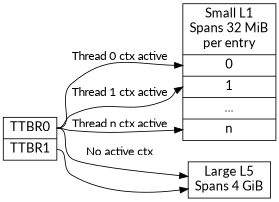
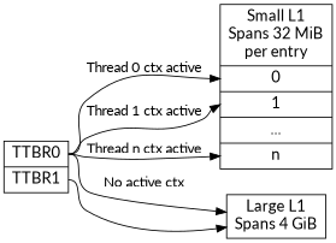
  digraph {
    rankdir=LR
    fontname=Lato
    node [fontsize=16 shape=record fontname=Lato]
    edge [tailport=f0 fontname=Lato]
    n1 [label="<f0> TTBR0 | <f1> TTBR1"]
-   n2 [label="<f0> Large L5\nSpans 4 GiB"]
+   n2 [label="<f0> Large L1\nSpans 4 GiB"]
    n3 [label="Small L1\nSpans 32 MiB\nper entry | <f0> 0 | <f1> 1 | ... | <fn> n"]
    n1 -> n2 [label="No active ctx"]
    n1 -> n2 [tailport=f1]
    n1 -> n3 [headport=f0 label="Thread 0 ctx active"]
    n1 -> n3 [headport=f1 label="Thread 1 ctx active"]
    n1 -> n3 [headport=fn label="Thread n ctx active"]
  }
